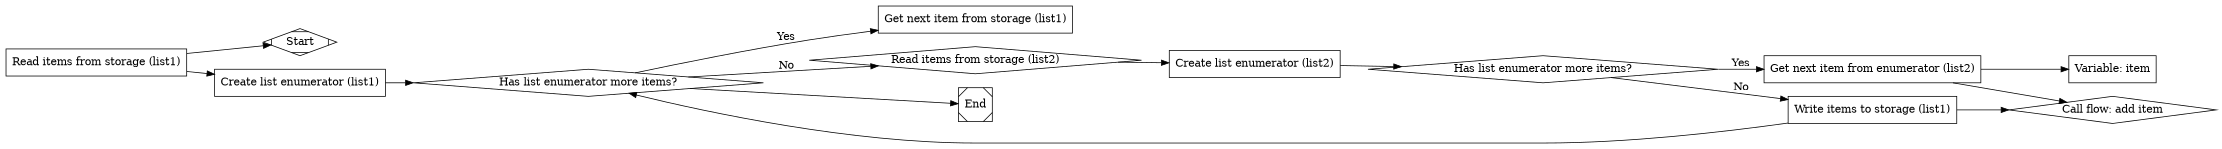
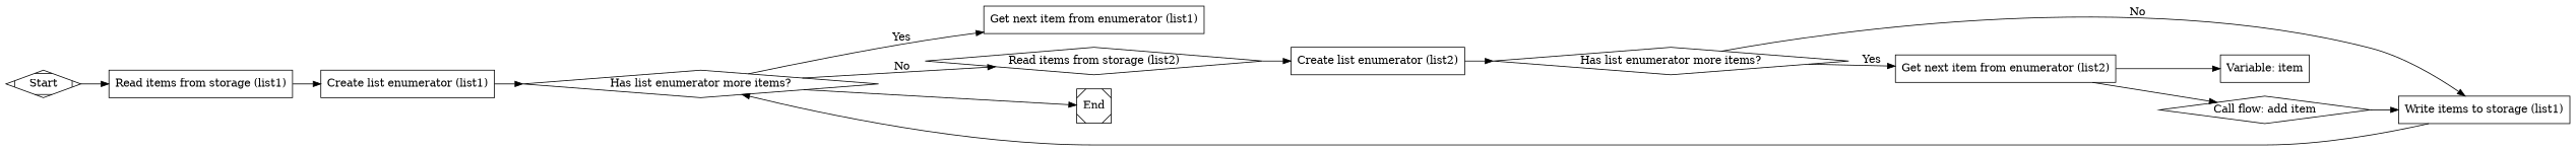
  digraph {
    rankdir=LR
    node [shape=box]
    n1 [label=Start shape=Mdiamond]
    n2 [label="Read items from storage (list1)"]
    n3 [label="Create list enumerator (list1)"]
    n4 [label="Has list enumerator more items?" shape=diamond]
-   n5 [label="Get next item from storage (list1)"]
+   n5 [label="Get next item from enumerator (list1)"]
    n6 [label="Read items from storage (list2)" shape=diamond]
    n7 [label=End shape=Msquare]
    n8 [label="Create list enumerator (list2)"]
    n9 [label="Variable: item"]
    n10 [label="Has list enumerator more items?" shape=diamond]
    n11 [label="Call flow: add item" shape=diamond]
    n12 [label="Write items to storage (list1)"]
    n13 [label="Get next item from enumerator (list2)"]
-   n2 -> n1
+   n1 -> n2
    n2 -> n3
    n3 -> n4
    n4 -> n5 [label=Yes]
    n4 -> n6 [label=No]
    n4 -> n7
    n6 -> n8
    n8 -> n10
    n10 -> n12 [label=No]
    n10 -> n13 [label=Yes]
-   n12 -> n11
+   n11 -> n12
    n12 -> n4
    n13 -> n9
    n13 -> n11
  }
